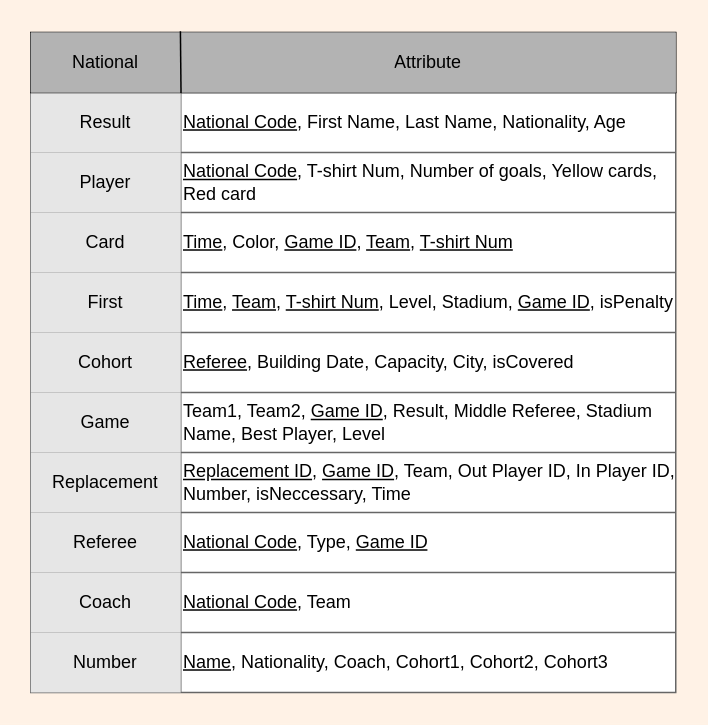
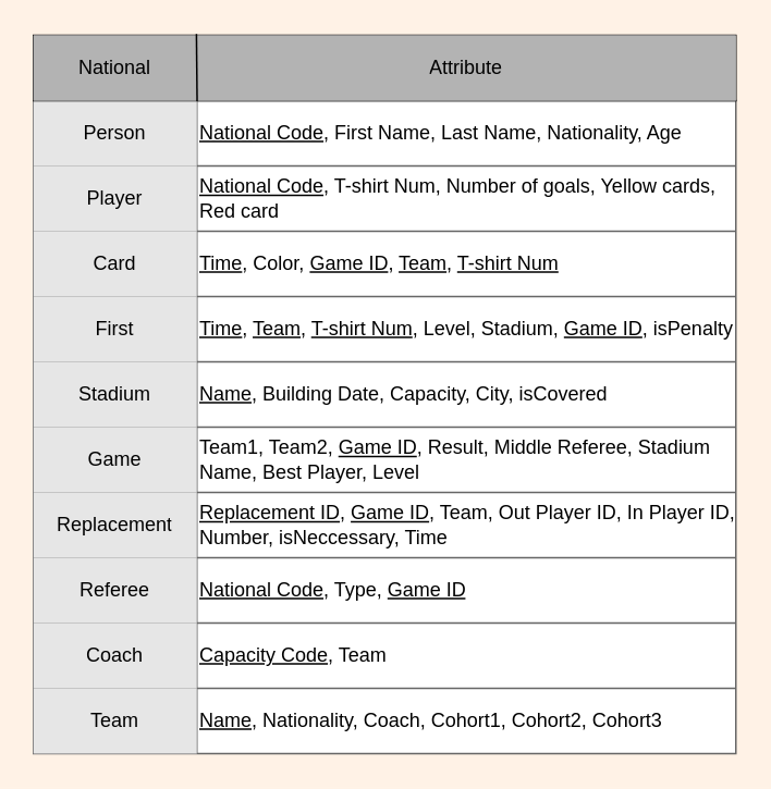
  <mxCell id="0" />
  <mxCell id="1" parent="0" />
  <mxCell id="2" value="" style="shape=table;startSize=0;container=1;collapsible=0;childLayout=tableLayout;strokeColor=#666666;" vertex="1" parent="1"><mxGeometry x="20" y="61" width="430" height="400" as="geometry" /></mxCell>
  <mxCell id="3" value="" style="shape=tableRow;horizontal=0;startSize=0;swimlaneHead=0;swimlaneBody=0;top=0;left=0;bottom=0;right=0;collapsible=0;dropTarget=0;fillColor=none;points=[[0,0.5],[1,0.5]];portConstraint=eastwest;strokeColor=#666666;" vertex="1" parent="2"><mxGeometry width="430" height="40" as="geometry" /></mxCell>
- <mxCell id="4" value="Result" style="shape=partialRectangle;html=1;whiteSpace=wrap;connectable=0;overflow=hidden;fillColor=#E6E6E6;top=0;left=0;bottom=0;right=0;pointerEvents=1;strokeColor=#666666;" vertex="1" parent="3"><mxGeometry width="100" height="40" as="geometry"><mxRectangle width="100" height="40" as="alternateBounds" /></mxGeometry></mxCell>
+ <mxCell id="4" value="Person" style="shape=partialRectangle;html=1;whiteSpace=wrap;connectable=0;overflow=hidden;fillColor=#E6E6E6;top=0;left=0;bottom=0;right=0;pointerEvents=1;strokeColor=#666666;" vertex="1" parent="3"><mxGeometry width="100" height="40" as="geometry"><mxRectangle width="100" height="40" as="alternateBounds" /></mxGeometry></mxCell>
  <mxCell id="5" value="&lt;u&gt;National Code&lt;/u&gt;, First Name, Last Name, Nationality, Age" style="shape=partialRectangle;html=1;whiteSpace=wrap;connectable=0;overflow=hidden;fillColor=none;top=0;left=0;bottom=0;right=0;pointerEvents=1;strokeColor=#666666;align=left;" vertex="1" parent="3"><mxGeometry x="100" width="330" height="40" as="geometry"><mxRectangle width="330" height="40" as="alternateBounds" /></mxGeometry></mxCell>
  <mxCell id="6" value="" style="shape=tableRow;horizontal=0;startSize=0;swimlaneHead=0;swimlaneBody=0;top=0;left=0;bottom=0;right=0;collapsible=0;dropTarget=0;fillColor=none;points=[[0,0.5],[1,0.5]];portConstraint=eastwest;strokeColor=#666666;" vertex="1" parent="2"><mxGeometry y="40" width="430" height="40" as="geometry" /></mxCell>
  <mxCell id="7" value="Player" style="shape=partialRectangle;html=1;whiteSpace=wrap;connectable=0;overflow=hidden;fillColor=#E6E6E6;top=0;left=0;bottom=0;right=0;pointerEvents=1;strokeColor=#666666;" vertex="1" parent="6"><mxGeometry width="100" height="40" as="geometry"><mxRectangle width="100" height="40" as="alternateBounds" /></mxGeometry></mxCell>
  <mxCell id="8" value="&lt;u&gt;National Code&lt;/u&gt;, T-shirt Num, Number of goals, Yellow cards, Red card" style="shape=partialRectangle;html=1;whiteSpace=wrap;connectable=0;overflow=hidden;fillColor=none;top=0;left=0;bottom=0;right=0;pointerEvents=1;strokeColor=#666666;align=left;" vertex="1" parent="6"><mxGeometry x="100" width="330" height="40" as="geometry"><mxRectangle width="330" height="40" as="alternateBounds" /></mxGeometry></mxCell>
  <mxCell id="9" value="" style="shape=tableRow;horizontal=0;startSize=0;swimlaneHead=0;swimlaneBody=0;top=0;left=0;bottom=0;right=0;collapsible=0;dropTarget=0;fillColor=none;points=[[0,0.5],[1,0.5]];portConstraint=eastwest;strokeColor=#666666;" vertex="1" parent="2"><mxGeometry y="80" width="430" height="40" as="geometry" /></mxCell>
  <mxCell id="10" value="Card" style="shape=partialRectangle;html=1;whiteSpace=wrap;connectable=0;overflow=hidden;fillColor=#E6E6E6;top=0;left=0;bottom=0;right=0;pointerEvents=1;strokeColor=#666666;" vertex="1" parent="9"><mxGeometry width="100" height="40" as="geometry"><mxRectangle width="100" height="40" as="alternateBounds" /></mxGeometry></mxCell>
  <mxCell id="11" value="&lt;u&gt;Time&lt;/u&gt;, Color, &lt;u&gt;Game ID&lt;/u&gt;, &lt;u&gt;Team&lt;/u&gt;, &lt;u&gt;T-shirt Num&lt;/u&gt;" style="shape=partialRectangle;html=1;whiteSpace=wrap;connectable=0;overflow=hidden;fillColor=none;top=0;left=0;bottom=0;right=0;pointerEvents=1;strokeColor=#666666;align=left;" vertex="1" parent="9"><mxGeometry x="100" width="330" height="40" as="geometry"><mxRectangle width="330" height="40" as="alternateBounds" /></mxGeometry></mxCell>
  <mxCell id="12" value="" style="shape=tableRow;horizontal=0;startSize=0;swimlaneHead=0;swimlaneBody=0;top=0;left=0;bottom=0;right=0;collapsible=0;dropTarget=0;fillColor=none;points=[[0,0.5],[1,0.5]];portConstraint=eastwest;strokeColor=#666666;" vertex="1" parent="2"><mxGeometry y="120" width="430" height="40" as="geometry" /></mxCell>
  <mxCell id="13" value="First" style="shape=partialRectangle;html=1;whiteSpace=wrap;connectable=0;overflow=hidden;fillColor=#E6E6E6;top=0;left=0;bottom=0;right=0;pointerEvents=1;strokeColor=#666666;" vertex="1" parent="12"><mxGeometry width="100" height="40" as="geometry"><mxRectangle width="100" height="40" as="alternateBounds" /></mxGeometry></mxCell>
  <mxCell id="14" value="&lt;u&gt;Time&lt;/u&gt;, &lt;u&gt;Team&lt;/u&gt;, &lt;u&gt;T-shirt Num&lt;/u&gt;, Level, Stadium, &lt;u&gt;Game ID&lt;/u&gt;, isPenalty" style="shape=partialRectangle;html=1;whiteSpace=wrap;connectable=0;overflow=hidden;fillColor=none;top=0;left=0;bottom=0;right=0;pointerEvents=1;strokeColor=#666666;align=left;" vertex="1" parent="12"><mxGeometry x="100" width="330" height="40" as="geometry"><mxRectangle width="330" height="40" as="alternateBounds" /></mxGeometry></mxCell>
  <mxCell id="15" value="" style="shape=tableRow;horizontal=0;startSize=0;swimlaneHead=0;swimlaneBody=0;top=0;left=0;bottom=0;right=0;collapsible=0;dropTarget=0;fillColor=none;points=[[0,0.5],[1,0.5]];portConstraint=eastwest;strokeColor=#666666;" vertex="1" parent="2"><mxGeometry y="160" width="430" height="40" as="geometry" /></mxCell>
- <mxCell id="16" value="Cohort" style="shape=partialRectangle;html=1;whiteSpace=wrap;connectable=0;overflow=hidden;fillColor=#E6E6E6;top=0;left=0;bottom=0;right=0;pointerEvents=1;strokeColor=#666666;" vertex="1" parent="15"><mxGeometry width="100" height="40" as="geometry"><mxRectangle width="100" height="40" as="alternateBounds" /></mxGeometry></mxCell>
- <mxCell id="17" value="&lt;u&gt;Referee&lt;/u&gt;, Building Date, Capacity, City, isCovered" style="shape=partialRectangle;html=1;whiteSpace=wrap;connectable=0;overflow=hidden;fillColor=none;top=0;left=0;bottom=0;right=0;pointerEvents=1;strokeColor=#666666;align=left;" vertex="1" parent="15"><mxGeometry x="100" width="330" height="40" as="geometry"><mxRectangle width="330" height="40" as="alternateBounds" /></mxGeometry></mxCell>
+ <mxCell id="16" value="Stadium" style="shape=partialRectangle;html=1;whiteSpace=wrap;connectable=0;overflow=hidden;fillColor=#E6E6E6;top=0;left=0;bottom=0;right=0;pointerEvents=1;strokeColor=#666666;" vertex="1" parent="15"><mxGeometry width="100" height="40" as="geometry"><mxRectangle width="100" height="40" as="alternateBounds" /></mxGeometry></mxCell>
+ <mxCell id="17" value="&lt;u&gt;Name&lt;/u&gt;, Building Date, Capacity, City, isCovered" style="shape=partialRectangle;html=1;whiteSpace=wrap;connectable=0;overflow=hidden;fillColor=none;top=0;left=0;bottom=0;right=0;pointerEvents=1;strokeColor=#666666;align=left;" vertex="1" parent="15"><mxGeometry x="100" width="330" height="40" as="geometry"><mxRectangle width="330" height="40" as="alternateBounds" /></mxGeometry></mxCell>
  <mxCell id="18" value="" style="shape=tableRow;horizontal=0;startSize=0;swimlaneHead=0;swimlaneBody=0;top=0;left=0;bottom=0;right=0;collapsible=0;dropTarget=0;fillColor=none;points=[[0,0.5],[1,0.5]];portConstraint=eastwest;strokeColor=#666666;" vertex="1" parent="2"><mxGeometry y="200" width="430" height="40" as="geometry" /></mxCell>
  <mxCell id="19" value="Game" style="shape=partialRectangle;html=1;whiteSpace=wrap;connectable=0;overflow=hidden;fillColor=#E6E6E6;top=0;left=0;bottom=0;right=0;pointerEvents=1;strokeColor=#666666;" vertex="1" parent="18"><mxGeometry width="100" height="40" as="geometry"><mxRectangle width="100" height="40" as="alternateBounds" /></mxGeometry></mxCell>
  <mxCell id="20" value="Team1, Team2, &lt;u&gt;Game ID&lt;/u&gt;, Result, Middle Referee, Stadium Name, Best Player, Level" style="shape=partialRectangle;html=1;whiteSpace=wrap;connectable=0;overflow=hidden;fillColor=none;top=0;left=0;bottom=0;right=0;pointerEvents=1;strokeColor=#666666;align=left;" vertex="1" parent="18"><mxGeometry x="100" width="330" height="40" as="geometry"><mxRectangle width="330" height="40" as="alternateBounds" /></mxGeometry></mxCell>
  <mxCell id="21" value="" style="shape=tableRow;horizontal=0;startSize=0;swimlaneHead=0;swimlaneBody=0;top=0;left=0;bottom=0;right=0;collapsible=0;dropTarget=0;fillColor=none;points=[[0,0.5],[1,0.5]];portConstraint=eastwest;strokeColor=#666666;" vertex="1" parent="2"><mxGeometry y="240" width="430" height="40" as="geometry" /></mxCell>
  <mxCell id="22" value="Replacement" style="shape=partialRectangle;html=1;whiteSpace=wrap;connectable=0;overflow=hidden;fillColor=#E6E6E6;top=0;left=0;bottom=0;right=0;pointerEvents=1;strokeColor=#666666;" vertex="1" parent="21"><mxGeometry width="100" height="40" as="geometry"><mxRectangle width="100" height="40" as="alternateBounds" /></mxGeometry></mxCell>
  <mxCell id="23" value="&lt;u&gt;Replacement ID&lt;/u&gt;, &lt;u&gt;Game ID&lt;/u&gt;, Team, Out Player ID, In Player ID, Number, isNeccessary, Time" style="shape=partialRectangle;html=1;whiteSpace=wrap;connectable=0;overflow=hidden;fillColor=none;top=0;left=0;bottom=0;right=0;pointerEvents=1;strokeColor=#666666;align=left;" vertex="1" parent="21"><mxGeometry x="100" width="330" height="40" as="geometry"><mxRectangle width="330" height="40" as="alternateBounds" /></mxGeometry></mxCell>
  <mxCell id="24" value="" style="shape=tableRow;horizontal=0;startSize=0;swimlaneHead=0;swimlaneBody=0;top=0;left=0;bottom=0;right=0;collapsible=0;dropTarget=0;fillColor=none;points=[[0,0.5],[1,0.5]];portConstraint=eastwest;strokeColor=#666666;" vertex="1" parent="2"><mxGeometry y="280" width="430" height="40" as="geometry" /></mxCell>
  <mxCell id="25" value="Referee" style="shape=partialRectangle;html=1;whiteSpace=wrap;connectable=0;overflow=hidden;fillColor=#E6E6E6;top=0;left=0;bottom=0;right=0;pointerEvents=1;strokeColor=#666666;" vertex="1" parent="24"><mxGeometry width="100" height="40" as="geometry"><mxRectangle width="100" height="40" as="alternateBounds" /></mxGeometry></mxCell>
  <mxCell id="26" value="&lt;u&gt;National Code&lt;/u&gt;, Type, &lt;u&gt;Game ID&lt;/u&gt;" style="shape=partialRectangle;html=1;whiteSpace=wrap;connectable=0;overflow=hidden;fillColor=none;top=0;left=0;bottom=0;right=0;pointerEvents=1;strokeColor=#666666;align=left;" vertex="1" parent="24"><mxGeometry x="100" width="330" height="40" as="geometry"><mxRectangle width="330" height="40" as="alternateBounds" /></mxGeometry></mxCell>
  <mxCell id="27" value="" style="shape=tableRow;horizontal=0;startSize=0;swimlaneHead=0;swimlaneBody=0;top=0;left=0;bottom=0;right=0;collapsible=0;dropTarget=0;fillColor=none;points=[[0,0.5],[1,0.5]];portConstraint=eastwest;strokeColor=#666666;" vertex="1" parent="2"><mxGeometry y="320" width="430" height="40" as="geometry" /></mxCell>
  <mxCell id="28" value="Coach" style="shape=partialRectangle;html=1;whiteSpace=wrap;connectable=0;overflow=hidden;fillColor=#E6E6E6;top=0;left=0;bottom=0;right=0;pointerEvents=1;strokeColor=#666666;" vertex="1" parent="27"><mxGeometry width="100" height="40" as="geometry"><mxRectangle width="100" height="40" as="alternateBounds" /></mxGeometry></mxCell>
- <mxCell id="29" value="&lt;u&gt;National Code&lt;/u&gt;, Team" style="shape=partialRectangle;html=1;whiteSpace=wrap;connectable=0;overflow=hidden;fillColor=none;top=0;left=0;bottom=0;right=0;pointerEvents=1;strokeColor=#666666;align=left;" vertex="1" parent="27"><mxGeometry x="100" width="330" height="40" as="geometry"><mxRectangle width="330" height="40" as="alternateBounds" /></mxGeometry></mxCell>
+ <mxCell id="29" value="&lt;u&gt;Capacity Code&lt;/u&gt;, Team" style="shape=partialRectangle;html=1;whiteSpace=wrap;connectable=0;overflow=hidden;fillColor=none;top=0;left=0;bottom=0;right=0;pointerEvents=1;strokeColor=#666666;align=left;" vertex="1" parent="27"><mxGeometry x="100" width="330" height="40" as="geometry"><mxRectangle width="330" height="40" as="alternateBounds" /></mxGeometry></mxCell>
  <mxCell id="30" value="" style="shape=tableRow;horizontal=0;startSize=0;swimlaneHead=0;swimlaneBody=0;top=0;left=0;bottom=0;right=0;collapsible=0;dropTarget=0;fillColor=none;points=[[0,0.5],[1,0.5]];portConstraint=eastwest;strokeColor=#666666;" vertex="1" parent="2"><mxGeometry y="360" width="430" height="40" as="geometry" /></mxCell>
- <mxCell id="31" value="Number" style="shape=partialRectangle;html=1;whiteSpace=wrap;connectable=0;overflow=hidden;fillColor=#E6E6E6;top=0;left=0;bottom=0;right=0;pointerEvents=1;strokeColor=#666666;" vertex="1" parent="30"><mxGeometry width="100" height="40" as="geometry"><mxRectangle width="100" height="40" as="alternateBounds" /></mxGeometry></mxCell>
+ <mxCell id="31" value="Team" style="shape=partialRectangle;html=1;whiteSpace=wrap;connectable=0;overflow=hidden;fillColor=#E6E6E6;top=0;left=0;bottom=0;right=0;pointerEvents=1;strokeColor=#666666;" vertex="1" parent="30"><mxGeometry width="100" height="40" as="geometry"><mxRectangle width="100" height="40" as="alternateBounds" /></mxGeometry></mxCell>
  <mxCell id="32" value="&lt;u&gt;Name&lt;/u&gt;, Nationality, Coach, Cohort1, Cohort2, Cohort3" style="shape=partialRectangle;html=1;whiteSpace=wrap;connectable=0;overflow=hidden;fillColor=none;top=0;left=0;bottom=0;right=0;pointerEvents=1;strokeColor=#666666;align=left;" vertex="1" parent="30"><mxGeometry x="100" width="330" height="40" as="geometry"><mxRectangle width="330" height="40" as="alternateBounds" /></mxGeometry></mxCell>
  <mxCell id="33" value="" style="shape=table;startSize=0;container=1;collapsible=0;childLayout=tableLayout;strokeColor=#000000;fillColor=#B3B3B3;" vertex="1" parent="1"><mxGeometry x="20" y="21" width="430" height="40" as="geometry" /></mxCell>
  <mxCell id="34" value="" style="shape=tableRow;horizontal=0;startSize=0;swimlaneHead=0;swimlaneBody=0;top=0;left=0;bottom=0;right=0;collapsible=0;dropTarget=0;fillColor=#B3B3B3;points=[[0,0.5],[1,0.5]];portConstraint=eastwest;strokeColor=#666666;" vertex="1" parent="33"><mxGeometry width="430" height="40" as="geometry" /></mxCell>
  <mxCell id="35" value="National" style="shape=partialRectangle;html=1;whiteSpace=wrap;connectable=0;overflow=hidden;fillColor=#B3B3B3;top=0;left=0;bottom=0;right=0;pointerEvents=1;strokeColor=#666666;strokeWidth=7;" vertex="1" parent="34"><mxGeometry width="100" height="40" as="geometry"><mxRectangle width="100" height="40" as="alternateBounds" /></mxGeometry></mxCell>
  <mxCell id="36" value="Attribute" style="shape=partialRectangle;html=1;whiteSpace=wrap;connectable=0;overflow=hidden;fillColor=#B3B3B3;top=0;left=0;bottom=0;right=0;pointerEvents=1;strokeColor=#000000;" vertex="1" parent="34"><mxGeometry x="100" width="330" height="40" as="geometry"><mxRectangle width="330" height="40" as="alternateBounds" /></mxGeometry></mxCell>
  <mxCell id="37" value="" style="endArrow=none;html=1;rounded=0;entryX=0.239;entryY=-0.045;entryDx=0;entryDy=0;entryPerimeter=0;exitX=0.233;exitY=1.008;exitDx=0;exitDy=0;exitPerimeter=0;" edge="1" parent="1" source="34"><mxGeometry width="50" height="50" relative="1" as="geometry"><mxPoint x="120" y="52" as="sourcePoint" /><mxPoint x="119.77" y="20.2" as="targetPoint" /></mxGeometry></mxCell>
